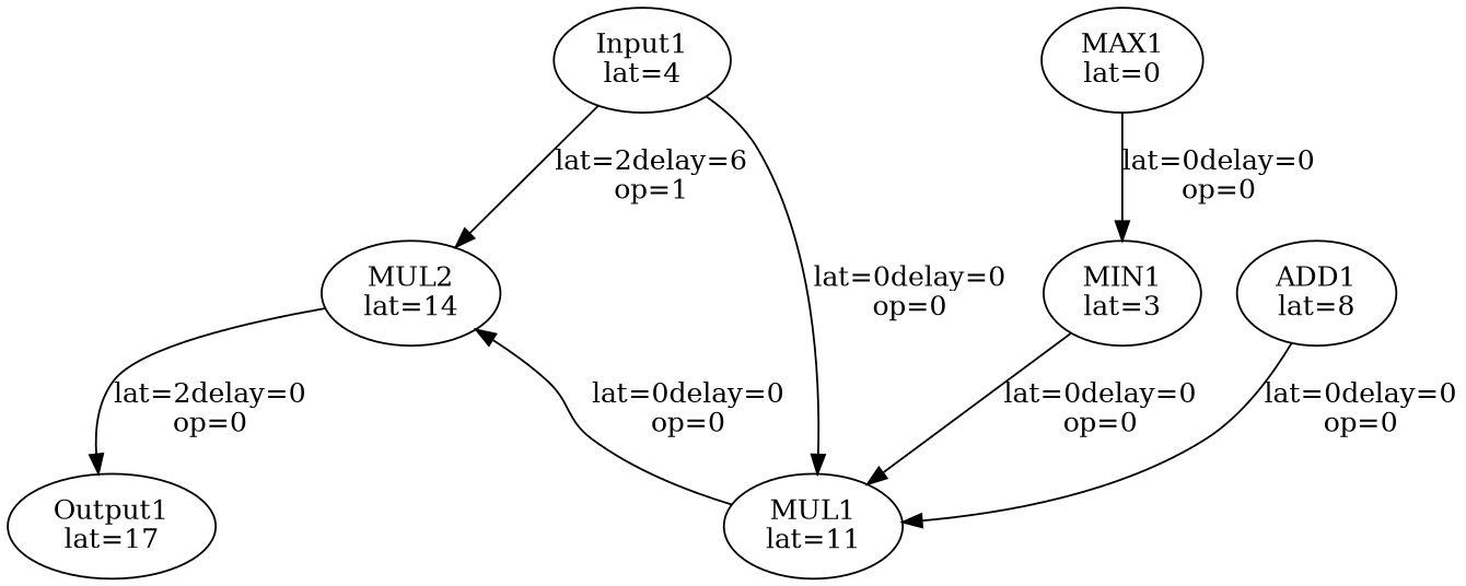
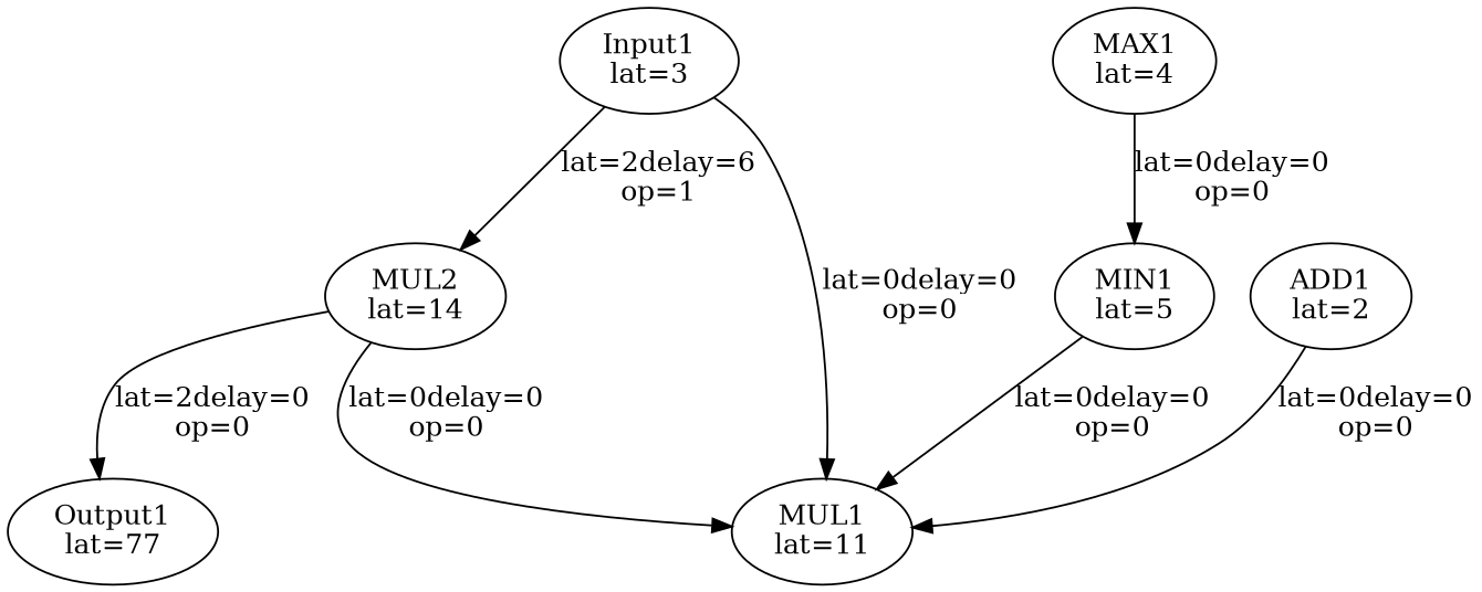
  digraph {
-   Input1 [label="\N\nlat=4"]
+   Input1 [label="\N\nlat=3"]
    MUL2 [label="\N\nlat=14"]
    MUL1 [label="\N\nlat=11"]
-   Output1 [label="\N\nlat=17"]
-   MAX1 [label="\N\nlat=0"]
-   MIN1 [label="\N\nlat=3"]
-   ADD1 [label="\N\nlat=8"]
+   Output1 [label="\N\nlat=77"]
+   MAX1 [label="\N\nlat=4"]
+   MIN1 [label="\N\nlat=5"]
+   ADD1 [label="\N\nlat=2"]
    Input1 -> MUL2 [label="lat=2\delay=6\nop=1"]
    Input1 -> MUL1 [label="lat=0\delay=0\nop=0"]
    MUL2 -> Output1 [label="lat=2\delay=0\nop=0"]
-   MUL1 -> MUL2 [label="lat=0\delay=0\nop=0"]
+   MUL2 -> MUL1 [label="lat=0\delay=0\nop=0"]
    MAX1 -> MIN1 [label="lat=0\delay=0\nop=0"]
    MIN1 -> MUL1 [label="lat=0\delay=0\nop=0"]
    ADD1 -> MUL1 [label="lat=0\delay=0\nop=0"]
  }
